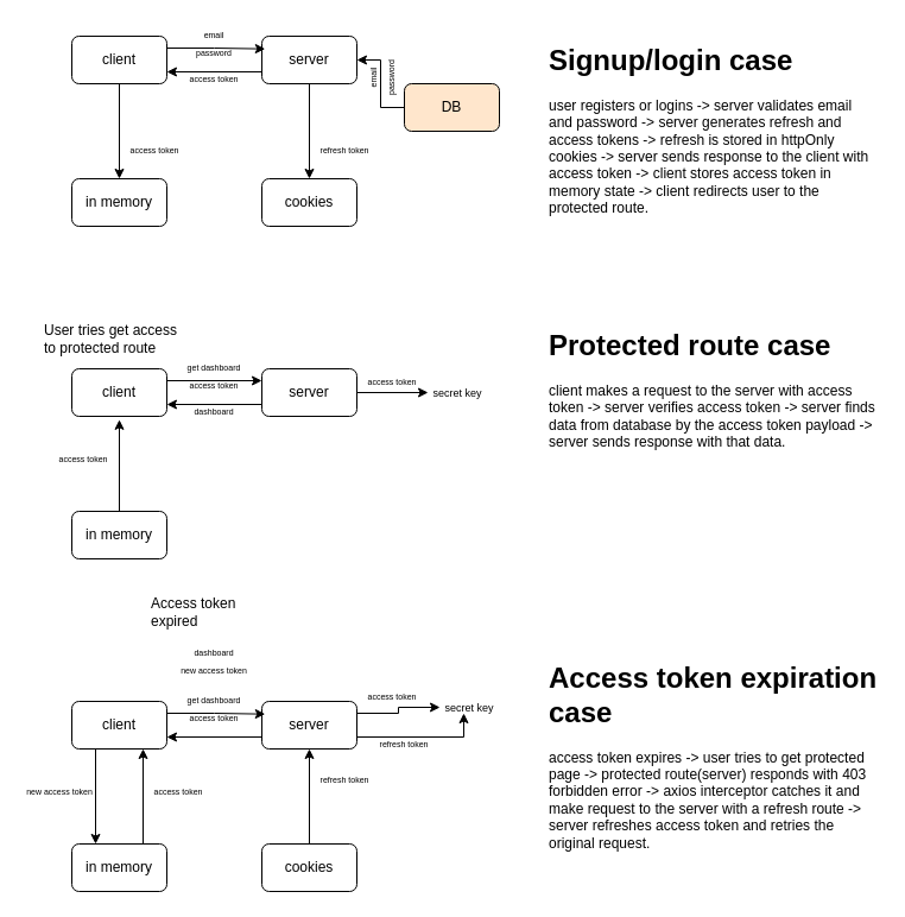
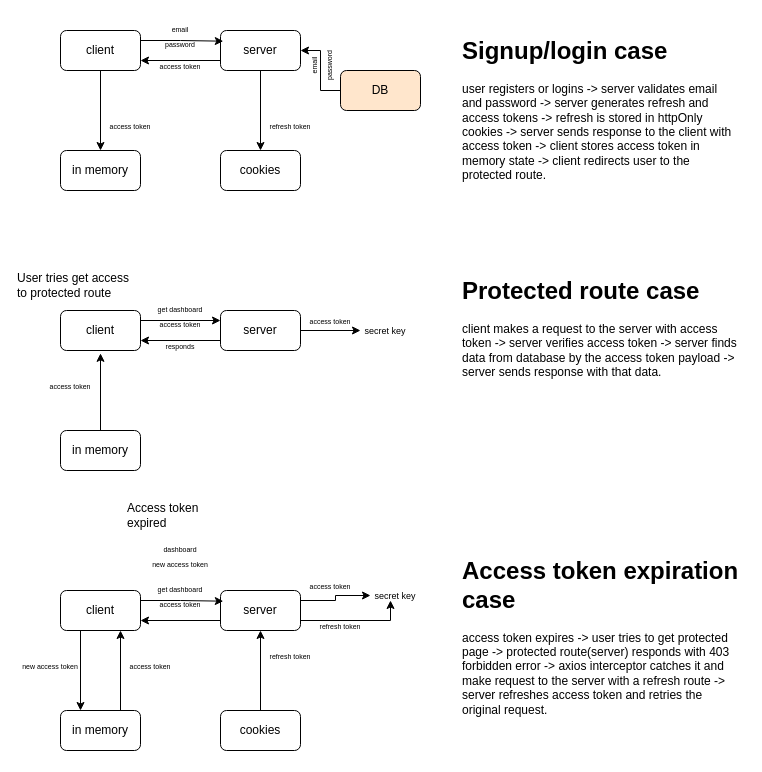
  <mxCell id="0" />
  <mxCell id="1" parent="0" />
  <mxCell id="2" style="edgeStyle=orthogonalEdgeStyle;rounded=0;orthogonalLoop=1;jettySize=auto;html=1;exitX=0.5;exitY=1;exitDx=0;exitDy=0;entryX=0.5;entryY=0;entryDx=0;entryDy=0;" edge="1" parent="1" source="3" target="7"><mxGeometry relative="1" as="geometry" /></mxCell>
  <mxCell id="3" value="client" style="rounded=1;whiteSpace=wrap;html=1;" vertex="1" parent="1"><mxGeometry x="60" y="30" width="80" height="40" as="geometry" /></mxCell>
  <mxCell id="4" style="edgeStyle=orthogonalEdgeStyle;rounded=0;orthogonalLoop=1;jettySize=auto;html=1;entryX=0.5;entryY=0;entryDx=0;entryDy=0;" edge="1" parent="1" source="6" target="8"><mxGeometry relative="1" as="geometry" /></mxCell>
  <mxCell id="5" style="edgeStyle=orthogonalEdgeStyle;rounded=0;orthogonalLoop=1;jettySize=auto;html=1;exitX=0;exitY=0.75;exitDx=0;exitDy=0;entryX=1;entryY=0.75;entryDx=0;entryDy=0;" edge="1" parent="1" source="6" target="3"><mxGeometry relative="1" as="geometry" /></mxCell>
  <mxCell id="6" value="server" style="rounded=1;whiteSpace=wrap;html=1;" vertex="1" parent="1"><mxGeometry x="220" y="30" width="80" height="40" as="geometry" /></mxCell>
  <mxCell id="7" value="in memory" style="rounded=1;whiteSpace=wrap;html=1;" vertex="1" parent="1"><mxGeometry x="60" y="150" width="80" height="40" as="geometry" /></mxCell>
  <mxCell id="8" value="cookies" style="rounded=1;whiteSpace=wrap;html=1;" vertex="1" parent="1"><mxGeometry x="220" y="150" width="80" height="40" as="geometry" /></mxCell>
  <mxCell id="9" value="&lt;font style=&quot;font-size: 7px;&quot;&gt;email&lt;/font&gt;&lt;div&gt;&lt;font style=&quot;font-size: 7px;&quot;&gt;password&lt;/font&gt;&lt;/div&gt;" style="text;html=1;align=center;verticalAlign=middle;whiteSpace=wrap;rounded=0;" vertex="1" parent="1"><mxGeometry x="150" y="20" width="60" height="30" as="geometry" /></mxCell>
  <mxCell id="10" style="edgeStyle=orthogonalEdgeStyle;rounded=0;orthogonalLoop=1;jettySize=auto;html=1;entryX=1;entryY=0.5;entryDx=0;entryDy=0;" edge="1" parent="1" source="11" target="6"><mxGeometry relative="1" as="geometry" /></mxCell>
  <mxCell id="11" value="DB" style="rounded=1;whiteSpace=wrap;html=1;fillColor=#ffe6cc;" vertex="1" parent="1"><mxGeometry x="340" y="70" width="80" height="40" as="geometry" /></mxCell>
  <mxCell id="12" value="&lt;font style=&quot;font-size: 7px;&quot;&gt;email&lt;/font&gt;&lt;div&gt;&lt;font style=&quot;font-size: 7px;&quot;&gt;password&lt;/font&gt;&lt;/div&gt;" style="text;html=1;align=center;verticalAlign=middle;whiteSpace=wrap;rounded=0;rotation=-90;" vertex="1" parent="1"><mxGeometry x="290" y="50" width="60" height="30" as="geometry" /></mxCell>
  <mxCell id="13" value="&lt;font style=&quot;font-size: 7px;&quot;&gt;access token&lt;/font&gt;" style="text;html=1;align=center;verticalAlign=middle;whiteSpace=wrap;rounded=0;" vertex="1" parent="1"><mxGeometry x="150" y="60" width="60" height="10" as="geometry" /></mxCell>
  <mxCell id="14" value="&lt;font style=&quot;font-size: 7px;&quot;&gt;refresh token&lt;/font&gt;" style="text;html=1;align=center;verticalAlign=middle;whiteSpace=wrap;rounded=0;" vertex="1" parent="1"><mxGeometry x="260" y="120" width="60" height="10" as="geometry" /></mxCell>
- <mxCell id="15" value="User tries get access to protected route" style="text;html=1;align=left;verticalAlign=middle;whiteSpace=wrap;rounded=0;" vertex="1" parent="1"><mxGeometry x="35" y="270" width="125" height="30" as="geometry" /></mxCell>
+ <mxCell id="15" value="User tries get access to protected route" style="text;html=1;align=left;verticalAlign=middle;whiteSpace=wrap;rounded=0;" vertex="1" parent="1"><mxGeometry x="15" y="270" width="125" height="30" as="geometry" /></mxCell>
  <mxCell id="16" style="edgeStyle=orthogonalEdgeStyle;rounded=0;orthogonalLoop=1;jettySize=auto;html=1;exitX=1;exitY=0.25;exitDx=0;exitDy=0;entryX=0.035;entryY=0.267;entryDx=0;entryDy=0;entryPerimeter=0;" edge="1" parent="1" source="3" target="6"><mxGeometry relative="1" as="geometry" /></mxCell>
  <mxCell id="17" value="&lt;font style=&quot;font-size: 7px;&quot;&gt;access token&lt;/font&gt;" style="text;html=1;align=center;verticalAlign=middle;whiteSpace=wrap;rounded=0;" vertex="1" parent="1"><mxGeometry x="100" y="120" width="60" height="10" as="geometry" /></mxCell>
  <mxCell id="18" style="edgeStyle=orthogonalEdgeStyle;rounded=0;orthogonalLoop=1;jettySize=auto;html=1;exitX=1;exitY=0.25;exitDx=0;exitDy=0;entryX=0;entryY=0.25;entryDx=0;entryDy=0;" edge="1" parent="1" source="19" target="22"><mxGeometry relative="1" as="geometry" /></mxCell>
  <mxCell id="19" value="client" style="rounded=1;whiteSpace=wrap;html=1;" vertex="1" parent="1"><mxGeometry x="60" y="310" width="80" height="40" as="geometry" /></mxCell>
  <mxCell id="20" style="edgeStyle=orthogonalEdgeStyle;rounded=0;orthogonalLoop=1;jettySize=auto;html=1;exitX=0;exitY=0.75;exitDx=0;exitDy=0;entryX=1;entryY=0.75;entryDx=0;entryDy=0;" edge="1" parent="1" source="22" target="19"><mxGeometry relative="1" as="geometry" /></mxCell>
  <mxCell id="21" style="edgeStyle=orthogonalEdgeStyle;rounded=0;orthogonalLoop=1;jettySize=auto;html=1;" edge="1" parent="1" source="22" target="27"><mxGeometry relative="1" as="geometry" /></mxCell>
  <mxCell id="22" value="server" style="rounded=1;whiteSpace=wrap;html=1;" vertex="1" parent="1"><mxGeometry x="220" y="310" width="80" height="40" as="geometry" /></mxCell>
  <mxCell id="23" value="in memory" style="rounded=1;whiteSpace=wrap;html=1;" vertex="1" parent="1"><mxGeometry x="60" y="430" width="80" height="40" as="geometry" /></mxCell>
  <mxCell id="24" value="&lt;font style=&quot;font-size: 7px;&quot;&gt;get dashboard&lt;/font&gt;&lt;div&gt;&lt;font style=&quot;font-size: 7px;&quot;&gt;access token&lt;/font&gt;&lt;/div&gt;" style="text;html=1;align=center;verticalAlign=middle;whiteSpace=wrap;rounded=0;" vertex="1" parent="1"><mxGeometry x="150" y="310" width="60" height="10" as="geometry" /></mxCell>
  <mxCell id="25" value="&lt;font style=&quot;font-size: 7px;&quot;&gt;access token&lt;/font&gt;" style="text;html=1;align=center;verticalAlign=middle;whiteSpace=wrap;rounded=0;" vertex="1" parent="1"><mxGeometry x="40" y="380" width="60" height="10" as="geometry" /></mxCell>
  <mxCell id="26" style="edgeStyle=orthogonalEdgeStyle;rounded=0;orthogonalLoop=1;jettySize=auto;html=1;exitX=0.5;exitY=0;exitDx=0;exitDy=0;entryX=0.5;entryY=1.071;entryDx=0;entryDy=0;entryPerimeter=0;" edge="1" parent="1" source="23" target="19"><mxGeometry relative="1" as="geometry" /></mxCell>
  <mxCell id="27" value="&lt;font style=&quot;font-size: 9px;&quot;&gt;secret key&lt;/font&gt;" style="text;html=1;align=center;verticalAlign=middle;whiteSpace=wrap;rounded=0;" vertex="1" parent="1"><mxGeometry x="360" y="325" width="50" height="10" as="geometry" /></mxCell>
  <mxCell id="28" value="&lt;div&gt;&lt;font style=&quot;font-size: 7px;&quot;&gt;access token&lt;/font&gt;&lt;/div&gt;" style="text;html=1;align=center;verticalAlign=middle;whiteSpace=wrap;rounded=0;" vertex="1" parent="1"><mxGeometry x="300" y="315" width="60" height="10" as="geometry" /></mxCell>
- <mxCell id="29" value="&lt;span style=&quot;font-size: 7px;&quot;&gt;dashboard&lt;/span&gt;" style="text;html=1;align=center;verticalAlign=middle;whiteSpace=wrap;rounded=0;" vertex="1" parent="1"><mxGeometry x="150" y="340" width="60" height="10" as="geometry" /></mxCell>
+ <mxCell id="29" value="&lt;span style=&quot;font-size: 7px;&quot;&gt;responds&lt;/span&gt;" style="text;html=1;align=center;verticalAlign=middle;whiteSpace=wrap;rounded=0;" vertex="1" parent="1"><mxGeometry x="150" y="340" width="60" height="10" as="geometry" /></mxCell>
  <mxCell id="30" style="edgeStyle=orthogonalEdgeStyle;rounded=0;orthogonalLoop=1;jettySize=auto;html=1;exitX=0.25;exitY=1;exitDx=0;exitDy=0;entryX=0.25;entryY=0;entryDx=0;entryDy=0;" edge="1" parent="1" source="31" target="36"><mxGeometry relative="1" as="geometry" /></mxCell>
  <mxCell id="31" value="client" style="rounded=1;whiteSpace=wrap;html=1;" vertex="1" parent="1"><mxGeometry x="60" y="590" width="80" height="40" as="geometry" /></mxCell>
  <mxCell id="32" style="edgeStyle=orthogonalEdgeStyle;rounded=0;orthogonalLoop=1;jettySize=auto;html=1;exitX=0;exitY=0.75;exitDx=0;exitDy=0;entryX=1;entryY=0.75;entryDx=0;entryDy=0;" edge="1" parent="1" source="34" target="31"><mxGeometry relative="1" as="geometry" /></mxCell>
  <mxCell id="33" style="edgeStyle=orthogonalEdgeStyle;rounded=0;orthogonalLoop=1;jettySize=auto;html=1;exitX=1;exitY=0.25;exitDx=0;exitDy=0;entryX=0;entryY=0.5;entryDx=0;entryDy=0;" edge="1" parent="1" source="34" target="44"><mxGeometry relative="1" as="geometry" /></mxCell>
  <mxCell id="34" value="server" style="rounded=1;whiteSpace=wrap;html=1;" vertex="1" parent="1"><mxGeometry x="220" y="590" width="80" height="40" as="geometry" /></mxCell>
  <mxCell id="35" style="edgeStyle=orthogonalEdgeStyle;rounded=0;orthogonalLoop=1;jettySize=auto;html=1;exitX=0.75;exitY=0;exitDx=0;exitDy=0;entryX=0.75;entryY=1;entryDx=0;entryDy=0;" edge="1" parent="1" source="36" target="31"><mxGeometry relative="1" as="geometry" /></mxCell>
  <mxCell id="36" value="in memory" style="rounded=1;whiteSpace=wrap;html=1;" vertex="1" parent="1"><mxGeometry x="60" y="710" width="80" height="40" as="geometry" /></mxCell>
  <mxCell id="37" style="edgeStyle=orthogonalEdgeStyle;rounded=0;orthogonalLoop=1;jettySize=auto;html=1;exitX=0.5;exitY=0;exitDx=0;exitDy=0;entryX=0.5;entryY=1;entryDx=0;entryDy=0;" edge="1" parent="1" source="38" target="34"><mxGeometry relative="1" as="geometry" /></mxCell>
  <mxCell id="38" value="cookies" style="rounded=1;whiteSpace=wrap;html=1;" vertex="1" parent="1"><mxGeometry x="220" y="710" width="80" height="40" as="geometry" /></mxCell>
  <mxCell id="39" value="&lt;span style=&quot;font-size: 7px;&quot;&gt;get dashboard&lt;/span&gt;&lt;br&gt;&lt;div&gt;&lt;span style=&quot;font-size: 7px;&quot;&gt;access token&lt;/span&gt;&lt;/div&gt;" style="text;html=1;align=center;verticalAlign=middle;whiteSpace=wrap;rounded=0;" vertex="1" parent="1"><mxGeometry x="150" y="580" width="60" height="30" as="geometry" /></mxCell>
  <mxCell id="40" value="&lt;font style=&quot;font-size: 7px;&quot;&gt;dashboard&lt;/font&gt;&lt;div&gt;&lt;font style=&quot;font-size: 7px;&quot;&gt;new access token&lt;/font&gt;&lt;/div&gt;" style="text;html=1;align=center;verticalAlign=middle;whiteSpace=wrap;rounded=0;" vertex="1" parent="1"><mxGeometry x="150" y="545" width="60" height="20" as="geometry" /></mxCell>
  <mxCell id="41" style="edgeStyle=orthogonalEdgeStyle;rounded=0;orthogonalLoop=1;jettySize=auto;html=1;exitX=1;exitY=0.25;exitDx=0;exitDy=0;entryX=0.035;entryY=0.267;entryDx=0;entryDy=0;entryPerimeter=0;" edge="1" parent="1" source="31" target="34"><mxGeometry relative="1" as="geometry" /></mxCell>
  <mxCell id="42" value="&lt;font style=&quot;font-size: 7px;&quot;&gt;access token&lt;/font&gt;" style="text;html=1;align=center;verticalAlign=middle;whiteSpace=wrap;rounded=0;" vertex="1" parent="1"><mxGeometry x="120" y="660" width="60" height="10" as="geometry" /></mxCell>
  <mxCell id="43" value="Access token expired" style="text;html=1;align=left;verticalAlign=middle;whiteSpace=wrap;rounded=0;" vertex="1" parent="1"><mxGeometry x="125" y="500" width="80" height="30" as="geometry" /></mxCell>
  <mxCell id="44" value="&lt;font style=&quot;font-size: 9px;&quot;&gt;secret key&lt;/font&gt;" style="text;html=1;align=center;verticalAlign=middle;whiteSpace=wrap;rounded=0;" vertex="1" parent="1"><mxGeometry x="370" y="590" width="50" height="10" as="geometry" /></mxCell>
  <mxCell id="45" value="&lt;div&gt;&lt;font style=&quot;font-size: 7px;&quot;&gt;access token&lt;/font&gt;&lt;/div&gt;" style="text;html=1;align=center;verticalAlign=middle;whiteSpace=wrap;rounded=0;" vertex="1" parent="1"><mxGeometry x="300" y="580" width="60" height="10" as="geometry" /></mxCell>
  <mxCell id="46" value="&lt;font style=&quot;font-size: 7px;&quot;&gt;refresh token&lt;/font&gt;" style="text;html=1;align=center;verticalAlign=middle;whiteSpace=wrap;rounded=0;" vertex="1" parent="1"><mxGeometry x="260" y="650" width="60" height="10" as="geometry" /></mxCell>
  <mxCell id="47" style="edgeStyle=orthogonalEdgeStyle;rounded=0;orthogonalLoop=1;jettySize=auto;html=1;exitX=1;exitY=0.75;exitDx=0;exitDy=0;entryX=0.4;entryY=1;entryDx=0;entryDy=0;entryPerimeter=0;" edge="1" parent="1" source="34" target="44"><mxGeometry relative="1" as="geometry" /></mxCell>
  <mxCell id="48" value="&lt;font style=&quot;font-size: 7px;&quot;&gt;refresh token&lt;/font&gt;" style="text;html=1;align=center;verticalAlign=middle;whiteSpace=wrap;rounded=0;" vertex="1" parent="1"><mxGeometry x="310" y="620" width="60" height="10" as="geometry" /></mxCell>
  <mxCell id="49" value="&lt;font style=&quot;font-size: 7px;&quot;&gt;new access token&lt;/font&gt;" style="text;html=1;align=center;verticalAlign=middle;whiteSpace=wrap;rounded=0;" vertex="1" parent="1"><mxGeometry x="20" y="660" width="60" height="10" as="geometry" /></mxCell>
  <mxCell id="50" value="&lt;h1 style=&quot;margin-top: 0px;&quot;&gt;Signup/login case&lt;/h1&gt;&lt;p&gt;user registers or logins -&amp;gt; server validates email and password -&amp;gt; server generates refresh and access tokens -&amp;gt; refresh is stored in httpOnly cookies -&amp;gt; server sends response to the client with access token -&amp;gt; client stores access token in memory state -&amp;gt; client redirects user to the protected route.&lt;/p&gt;" style="text;html=1;whiteSpace=wrap;overflow=hidden;rounded=0;" vertex="1" parent="1"><mxGeometry x="460" y="30" width="280" height="170" as="geometry" /></mxCell>
  <mxCell id="51" value="&lt;h1 style=&quot;margin-top: 0px;&quot;&gt;Protected route case&lt;/h1&gt;&lt;p&gt;client makes a request to the server with access token -&amp;gt; server verifies access token -&amp;gt; server finds data from database by the access token payload -&amp;gt; server sends response with that data.&lt;/p&gt;" style="text;html=1;whiteSpace=wrap;overflow=hidden;rounded=0;" vertex="1" parent="1"><mxGeometry x="460" y="270" width="280" height="120" as="geometry" /></mxCell>
  <mxCell id="52" value="&lt;h1 style=&quot;margin-top: 0px;&quot;&gt;Access token expiration case&lt;/h1&gt;&lt;p&gt;access token expires -&amp;gt; user tries to get protected page -&amp;gt; protected route(server) responds with 403 forbidden error -&amp;gt; axios interceptor catches it and make request to the server with a refresh route -&amp;gt; server refreshes access token and retries the original request.&lt;/p&gt;" style="text;html=1;whiteSpace=wrap;overflow=hidden;rounded=0;" vertex="1" parent="1"><mxGeometry x="460" y="550" width="280" height="170" as="geometry" /></mxCell>
